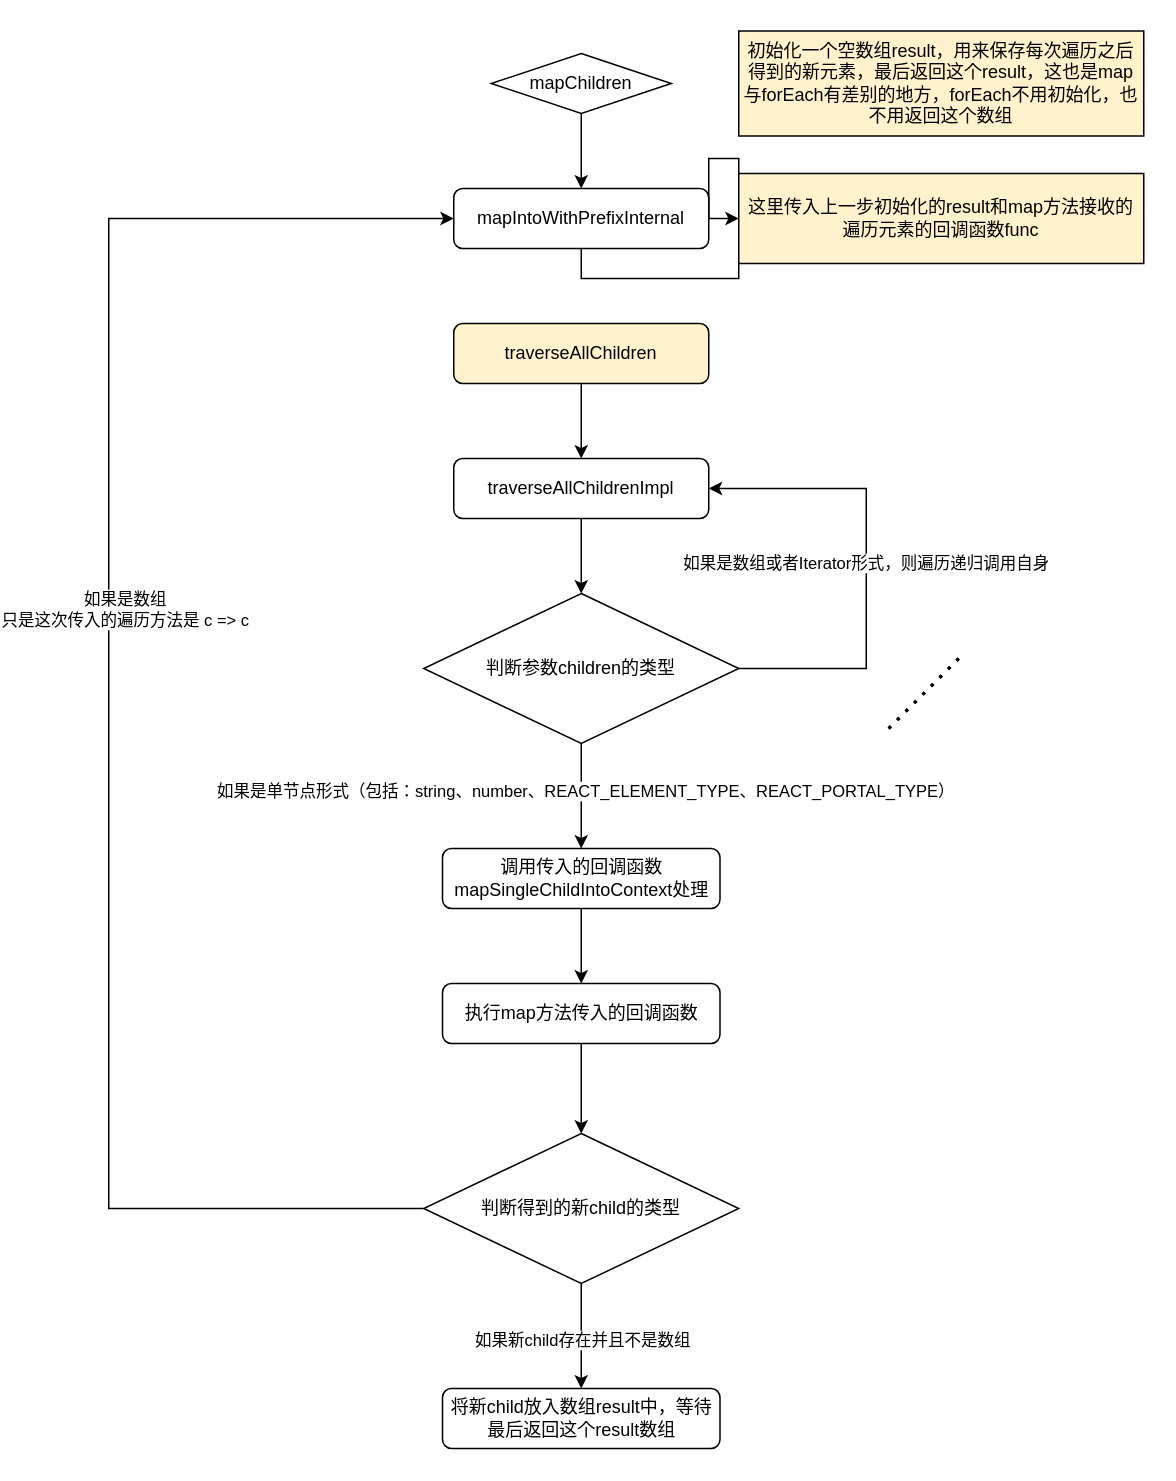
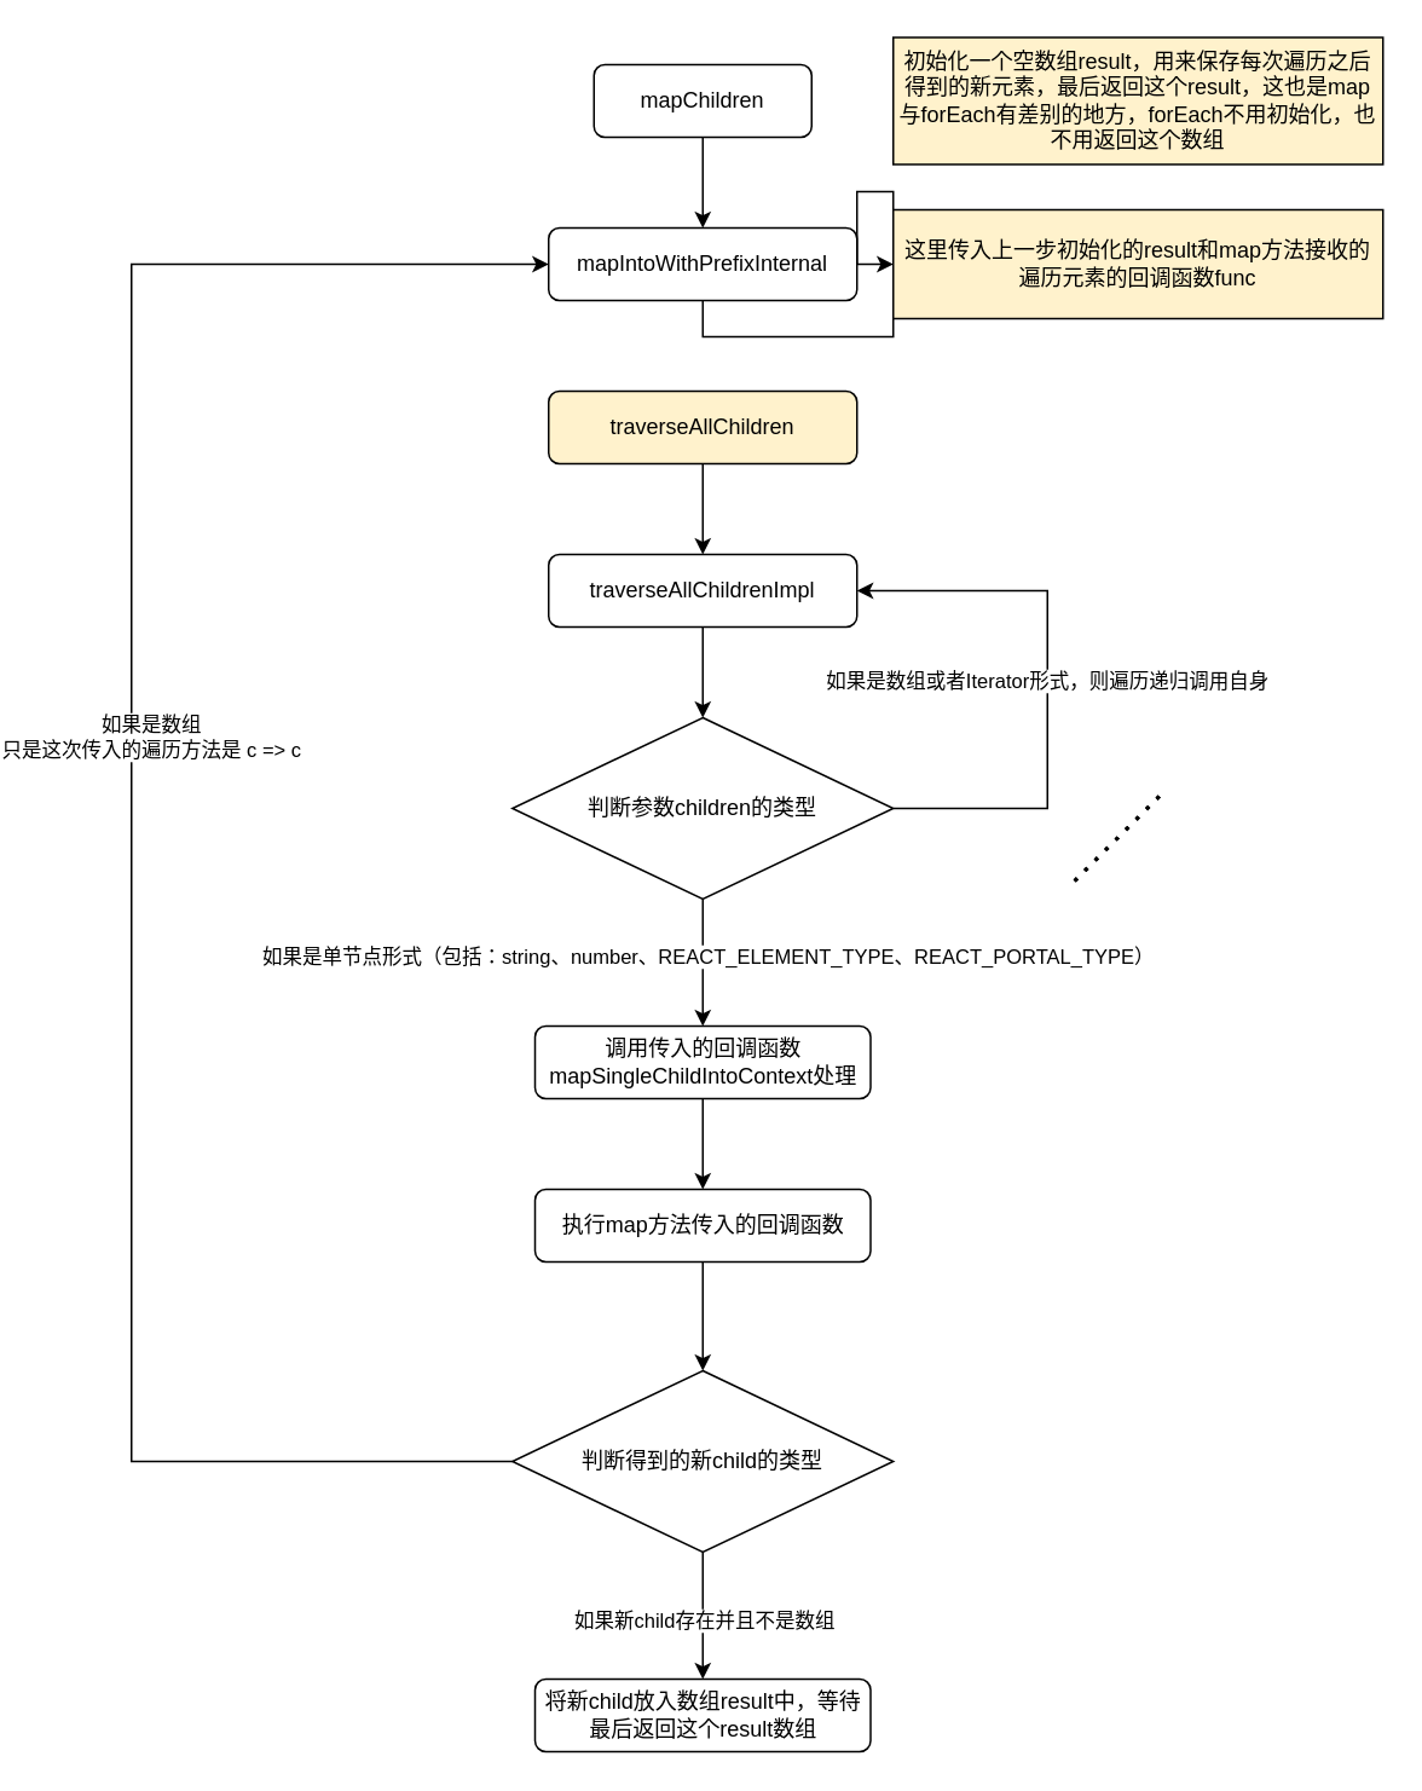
  <mxCell id="0" />
  <mxCell id="1" parent="0" />
  <mxCell id="2" value="" style="edgeStyle=orthogonalEdgeStyle;rounded=0;orthogonalLoop=1;jettySize=auto;html=1;exitX=0.5;exitY=1;exitDx=0;exitDy=0;" edge="1" parent="1" source="3" target="5"><mxGeometry relative="1" as="geometry" /></mxCell>
- <mxCell id="3" value="mapChildren" style="rhombus;whiteSpace=wrap;html=1;fontSize=12;glass=0;strokeWidth=1;shadow=0;" parent="1" vertex="1"><mxGeometry x="275" y="35" width="120" height="40" as="geometry" /></mxCell>
+ <mxCell id="3" value="mapChildren" style="rounded=1;whiteSpace=wrap;html=1;fontSize=12;glass=0;strokeWidth=1;shadow=0;" parent="1" vertex="1"><mxGeometry x="275" y="35" width="120" height="40" as="geometry" /></mxCell>
  <mxCell id="4" style="edgeStyle=orthogonalEdgeStyle;rounded=0;orthogonalLoop=1;jettySize=auto;html=1;exitX=0.5;exitY=1;exitDx=0;exitDy=0;" edge="1" parent="1" source="5" target="27"><mxGeometry relative="1" as="geometry" /></mxCell>
  <mxCell id="5" value="mapIntoWithPrefixInternal" style="rounded=1;whiteSpace=wrap;html=1;fontSize=12;glass=0;strokeWidth=1;shadow=0;" vertex="1" parent="1"><mxGeometry x="250" y="125" width="170" height="40" as="geometry" /></mxCell>
  <mxCell id="6" style="edgeStyle=orthogonalEdgeStyle;rounded=0;orthogonalLoop=1;jettySize=auto;html=1;exitX=0.5;exitY=1;exitDx=0;exitDy=0;" edge="1" parent="1" source="7" target="9"><mxGeometry relative="1" as="geometry" /></mxCell>
  <mxCell id="7" value="traverseAllChildren" style="rounded=1;whiteSpace=wrap;html=1;fontSize=12;glass=0;strokeWidth=1;shadow=0;fillColor=#fff2cc;" vertex="1" parent="1"><mxGeometry x="250" y="215" width="170" height="40" as="geometry" /></mxCell>
  <mxCell id="8" style="edgeStyle=orthogonalEdgeStyle;rounded=0;orthogonalLoop=1;jettySize=auto;html=1;exitX=0.5;exitY=1;exitDx=0;exitDy=0;" edge="1" parent="1" source="9" target="13"><mxGeometry relative="1" as="geometry" /></mxCell>
  <mxCell id="9" value="traverseAllChildrenImpl" style="rounded=1;whiteSpace=wrap;html=1;fontSize=12;glass=0;strokeWidth=1;shadow=0;" vertex="1" parent="1"><mxGeometry x="250" y="305" width="170" height="40" as="geometry" /></mxCell>
  <mxCell id="10" style="edgeStyle=orthogonalEdgeStyle;rounded=0;orthogonalLoop=1;jettySize=auto;html=1;exitX=0.5;exitY=1;exitDx=0;exitDy=0;entryX=0.5;entryY=0;entryDx=0;entryDy=0;" edge="1" parent="1" source="13" target="15"><mxGeometry relative="1" as="geometry" /></mxCell>
  <mxCell id="11" value="如果是单节点形式（包括：string、number、REACT_ELEMENT_TYPE、REACT_PORTAL_TYPE）" style="edgeLabel;html=1;align=center;verticalAlign=middle;resizable=0;points=[];" vertex="1" connectable="0" parent="10"><mxGeometry x="-0.114" y="2" relative="1" as="geometry"><mxPoint as="offset" /></mxGeometry></mxCell>
  <mxCell id="12" value="如果是数组或者Iterator形式，则遍历递归调用自身" style="edgeStyle=orthogonalEdgeStyle;rounded=0;orthogonalLoop=1;jettySize=auto;html=1;exitX=1;exitY=0.5;exitDx=0;exitDy=0;entryX=1;entryY=0.5;entryDx=0;entryDy=0;" edge="1" parent="1" source="13" target="9"><mxGeometry relative="1" as="geometry"><Array as="points"><mxPoint x="525" y="445" /><mxPoint x="525" y="325" /></Array></mxGeometry></mxCell>
  <mxCell id="13" value="判断参数children的类型" style="rhombus;whiteSpace=wrap;html=1;" vertex="1" parent="1"><mxGeometry x="230" y="395" width="210" height="100" as="geometry" /></mxCell>
  <mxCell id="14" style="edgeStyle=orthogonalEdgeStyle;rounded=0;orthogonalLoop=1;jettySize=auto;html=1;exitX=0.5;exitY=1;exitDx=0;exitDy=0;entryX=0.5;entryY=0;entryDx=0;entryDy=0;" edge="1" parent="1" source="15" target="21"><mxGeometry relative="1" as="geometry" /></mxCell>
  <mxCell id="15" value="调用传入的回调函数mapSingleChildIntoContext处理" style="rounded=1;whiteSpace=wrap;html=1;fontSize=12;glass=0;strokeWidth=1;shadow=0;" vertex="1" parent="1"><mxGeometry x="242.5" y="565" width="185" height="40" as="geometry" /></mxCell>
  <mxCell id="16" value="初始化一个空数组result，用来保存每次遍历之后得到的新元素，最后返回这个result，这也是map与forEach有差别的地方，forEach不用初始化，也不用返回这个数组" style="whiteSpace=wrap;html=1;fillColor=#FFF2CC;" vertex="1" parent="1"><mxGeometry x="440" y="20" width="270" height="70" as="geometry" /></mxCell>
  <mxCell id="17" value="" style="endArrow=none;dashed=1;html=1;dashPattern=1 3;strokeWidth=2;" edge="1" parent="1"><mxGeometry width="50" height="50" relative="1" as="geometry"><mxPoint x="540" y="485" as="sourcePoint" /><mxPoint x="590" y="435" as="targetPoint" /></mxGeometry></mxCell>
  <mxCell id="18" value="" style="endArrow=none;dashed=1;html=1;dashPattern=1 3;strokeWidth=2;" edge="1" parent="1"><mxGeometry width="50" height="50" relative="1" as="geometry"><mxPoint x="540" y="485" as="sourcePoint" /><mxPoint x="590" y="435" as="targetPoint" /></mxGeometry></mxCell>
  <mxCell id="19" value="" style="endArrow=none;dashed=1;html=1;dashPattern=1 3;strokeWidth=2;" edge="1" parent="1"><mxGeometry width="50" height="50" relative="1" as="geometry"><mxPoint x="540" y="485" as="sourcePoint" /><mxPoint x="590" y="435" as="targetPoint" /></mxGeometry></mxCell>
  <mxCell id="20" style="edgeStyle=orthogonalEdgeStyle;rounded=0;orthogonalLoop=1;jettySize=auto;html=1;exitX=0.5;exitY=1;exitDx=0;exitDy=0;entryX=0.5;entryY=0;entryDx=0;entryDy=0;" edge="1" parent="1" source="21" target="26"><mxGeometry relative="1" as="geometry" /></mxCell>
  <mxCell id="21" value="执行map方法传入的回调函数" style="rounded=1;whiteSpace=wrap;html=1;fontSize=12;glass=0;strokeWidth=1;shadow=0;" vertex="1" parent="1"><mxGeometry x="242.5" y="655" width="185" height="40" as="geometry" /></mxCell>
  <mxCell id="22" style="edgeStyle=orthogonalEdgeStyle;rounded=0;orthogonalLoop=1;jettySize=auto;html=1;exitX=0;exitY=0.5;exitDx=0;exitDy=0;entryX=0;entryY=0.5;entryDx=0;entryDy=0;" edge="1" parent="1" source="26" target="5"><mxGeometry relative="1" as="geometry"><Array as="points"><mxPoint x="20" y="805" /><mxPoint x="20" y="145" /></Array></mxGeometry></mxCell>
  <mxCell id="23" value="如果是数组&lt;br&gt;只是这次传入的遍历方法是 c =&amp;gt; c" style="edgeLabel;html=1;align=center;verticalAlign=middle;resizable=0;points=[];" vertex="1" connectable="0" parent="22"><mxGeometry x="0.138" y="1" relative="1" as="geometry"><mxPoint x="11" y="16" as="offset" /></mxGeometry></mxCell>
  <mxCell id="24" style="edgeStyle=orthogonalEdgeStyle;rounded=0;orthogonalLoop=1;jettySize=auto;html=1;exitX=0.5;exitY=1;exitDx=0;exitDy=0;" edge="1" parent="1" source="26" target="28"><mxGeometry relative="1" as="geometry" /></mxCell>
  <mxCell id="25" value="如果新child存在并且不是数组" style="edgeLabel;html=1;align=center;verticalAlign=middle;resizable=0;points=[];" vertex="1" connectable="0" parent="24"><mxGeometry x="0.067" relative="1" as="geometry"><mxPoint as="offset" /></mxGeometry></mxCell>
  <mxCell id="26" value="判断得到的新child的类型" style="rhombus;whiteSpace=wrap;html=1;" vertex="1" parent="1"><mxGeometry x="230" y="755" width="210" height="100" as="geometry" /></mxCell>
  <mxCell id="27" value="这里传入上一步初始化的result和map方法接收的遍历元素的回调函数func" style="whiteSpace=wrap;html=1;fillColor=#FFF2CC;" vertex="1" parent="1"><mxGeometry x="440" y="115" width="270" height="60" as="geometry" /></mxCell>
  <mxCell id="28" value="将新child放入数组result中，等待最后返回这个result数组" style="rounded=1;whiteSpace=wrap;html=1;fontSize=12;glass=0;strokeWidth=1;shadow=0;" vertex="1" parent="1"><mxGeometry x="242.5" y="925" width="185" height="40" as="geometry" /></mxCell>
